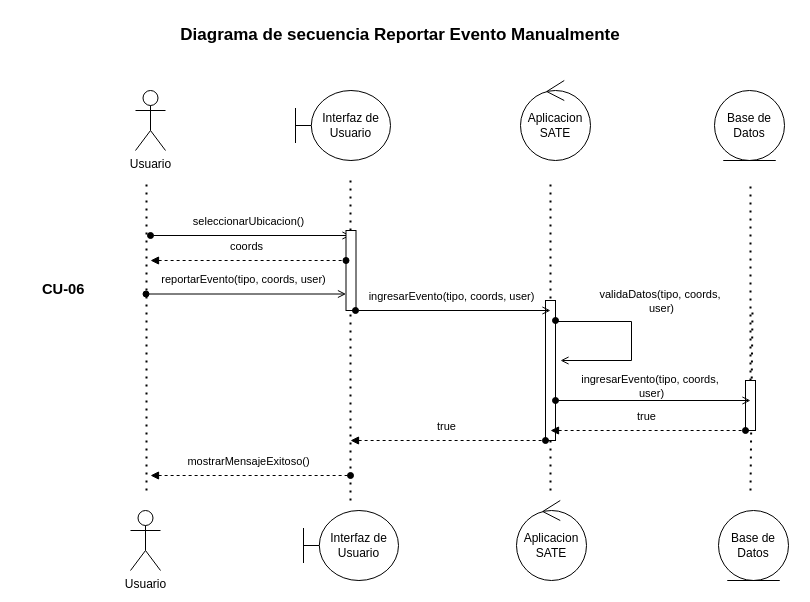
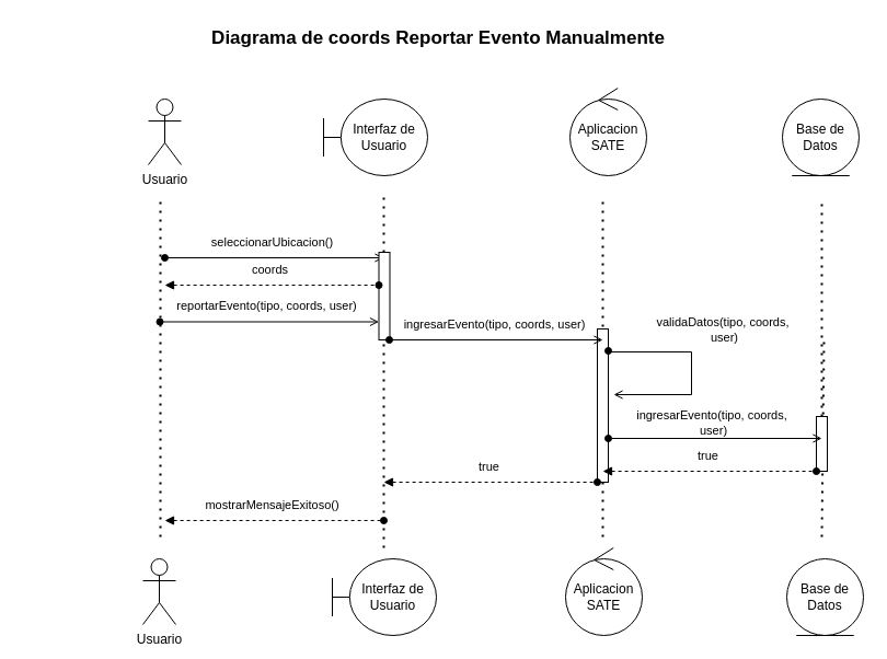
  <mxCell id="0" />
  <mxCell id="1" parent="0" />
  <mxCell id="2" value="Usuario" style="shape=umlActor;verticalLabelPosition=bottom;verticalAlign=top;html=1;" parent="1" vertex="1"><mxGeometry x="135" y="90" width="30" height="60" as="geometry" /></mxCell>
  <mxCell id="3" value="Interfaz de&lt;div&gt;Usuario&lt;/div&gt;" style="shape=umlBoundary;whiteSpace=wrap;html=1;" parent="1" vertex="1"><mxGeometry x="295" y="90" width="95" height="70" as="geometry" /></mxCell>
  <mxCell id="4" value="Aplicacion&lt;div&gt;SATE&lt;/div&gt;" style="ellipse;shape=umlControl;whiteSpace=wrap;html=1;" parent="1" vertex="1"><mxGeometry x="520" y="80" width="70" height="80" as="geometry" /></mxCell>
  <mxCell id="5" value="Base de Datos" style="ellipse;shape=umlEntity;whiteSpace=wrap;html=1;" parent="1" vertex="1"><mxGeometry x="714" y="90" width="70" height="70" as="geometry" /></mxCell>
  <mxCell id="6" value="" style="endArrow=open;html=1;rounded=0;align=center;verticalAlign=top;endFill=0;labelBackgroundColor=none;endSize=6;startArrow=oval;startFill=1;" parent="1" edge="1"><mxGeometry relative="1" as="geometry"><mxPoint x="150" y="235" as="sourcePoint" /><mxPoint x="350" y="235" as="targetPoint" /></mxGeometry></mxCell>
  <mxCell id="7" value="seleccionarUbicacion()" style="edgeLabel;html=1;align=center;verticalAlign=middle;resizable=0;points=[];" parent="6" vertex="1" connectable="0"><mxGeometry x="-0.03" y="-2" relative="1" as="geometry"><mxPoint y="-17" as="offset" /></mxGeometry></mxCell>
  <mxCell id="8" value="" style="endArrow=none;dashed=1;html=1;dashPattern=1 3;strokeWidth=2;rounded=0;" parent="1" edge="1"><mxGeometry width="50" height="50" relative="1" as="geometry"><mxPoint x="146" y="490" as="sourcePoint" /><mxPoint x="146" y="180" as="targetPoint" /></mxGeometry></mxCell>
  <mxCell id="9" value="" style="endArrow=none;dashed=1;html=1;dashPattern=1 3;strokeWidth=2;rounded=0;" parent="1" edge="1" source="30"><mxGeometry width="50" height="50" relative="1" as="geometry"><mxPoint x="350" y="500" as="sourcePoint" /><mxPoint x="350" y="180" as="targetPoint" /></mxGeometry></mxCell>
  <mxCell id="10" value="" style="endArrow=none;dashed=1;html=1;dashPattern=1 3;strokeWidth=2;rounded=0;" parent="1" edge="1"><mxGeometry width="50" height="50" relative="1" as="geometry"><mxPoint x="550" y="490" as="sourcePoint" /><mxPoint x="550" y="180" as="targetPoint" /></mxGeometry></mxCell>
  <mxCell id="11" value="" style="endArrow=oval;html=1;rounded=0;align=center;verticalAlign=top;endFill=1;labelBackgroundColor=none;endSize=6;startArrow=block;startFill=1;dashed=1;" parent="1" edge="1"><mxGeometry relative="1" as="geometry"><mxPoint x="150" y="475" as="sourcePoint" /><mxPoint x="350" y="475" as="targetPoint" /></mxGeometry></mxCell>
  <mxCell id="12" value="mostrarMensajeExitoso()" style="edgeLabel;html=1;align=center;verticalAlign=middle;resizable=0;points=[];" parent="11" vertex="1" connectable="0"><mxGeometry x="-0.03" y="-2" relative="1" as="geometry"><mxPoint y="-17" as="offset" /></mxGeometry></mxCell>
  <mxCell id="13" value="" style="endArrow=none;dashed=1;html=1;dashPattern=1 3;strokeWidth=2;rounded=0;" parent="1" source="15" edge="1"><mxGeometry width="50" height="50" relative="1" as="geometry"><mxPoint x="750" y="648" as="sourcePoint" /><mxPoint x="750" y="180" as="targetPoint" /></mxGeometry></mxCell>
  <mxCell id="14" value="" style="endArrow=none;dashed=1;html=1;dashPattern=1 3;strokeWidth=2;rounded=0;" parent="1" edge="1"><mxGeometry width="50" height="50" relative="1" as="geometry"><mxPoint x="750" y="490" as="sourcePoint" /><mxPoint x="752" y="310" as="targetPoint" /></mxGeometry></mxCell>
  <mxCell id="15" value="" style="html=1;points=[[0,0,0,0,5],[0,1,0,0,-5],[1,0,0,0,5],[1,1,0,0,-5]];perimeter=orthogonalPerimeter;outlineConnect=0;targetShapes=umlLifeline;portConstraint=eastwest;newEdgeStyle={&quot;curved&quot;:0,&quot;rounded&quot;:0};" parent="1" vertex="1"><mxGeometry x="745" y="380" width="10" height="50" as="geometry" /></mxCell>
  <mxCell id="16" value="" style="html=1;points=[[0,0,0,0,5],[0,1,0,0,-5],[1,0,0,0,5],[1,1,0,0,-5]];perimeter=orthogonalPerimeter;outlineConnect=0;targetShapes=umlLifeline;portConstraint=eastwest;newEdgeStyle={&quot;curved&quot;:0,&quot;rounded&quot;:0};" parent="1" vertex="1"><mxGeometry x="545" y="300" width="10" height="140" as="geometry" /></mxCell>
- <mxCell id="17" value="&lt;font face=&quot;Helvetica&quot; style=&quot;color: rgb(0, 0, 0);&quot;&gt;&lt;b&gt;Diagrama de secuencia&amp;nbsp;&lt;/b&gt;&lt;/font&gt;&lt;b&gt;Reportar Evento Manualmente&lt;/b&gt;" style="text;html=1;align=center;verticalAlign=middle;whiteSpace=wrap;rounded=0;fontSize=17;labelBackgroundColor=none;" parent="1" vertex="1"><mxGeometry x="20" y="20" width="760" height="30" as="geometry" /></mxCell>
- <mxCell id="18" value="&lt;span style=&quot;font-size:11pt;font-family:Calibri,sans-serif;color:#000000;background-color:transparent;font-weight:700;font-style:normal;font-variant:normal;text-decoration:none;vertical-align:baseline;white-space:pre;white-space:pre-wrap;&quot; id=&quot;docs-internal-guid-798fa533-7fff-13b6-7e76-6c3bec179e6d&quot;&gt;CU-06&lt;/span&gt;" style="text;whiteSpace=wrap;html=1;" parent="1" vertex="1"><mxGeometry x="40" y="274" width="70" height="40" as="geometry" /></mxCell>
+ <mxCell id="17" value="&lt;font face=&quot;Helvetica&quot; style=&quot;color: rgb(0, 0, 0);&quot;&gt;&lt;b&gt;Diagrama de coords&amp;nbsp;&lt;/b&gt;&lt;/font&gt;&lt;b&gt;Reportar Evento Manualmente&lt;/b&gt;" style="text;html=1;align=center;verticalAlign=middle;whiteSpace=wrap;rounded=0;fontSize=17;labelBackgroundColor=none;" parent="1" vertex="1"><mxGeometry x="20" y="20" width="760" height="30" as="geometry" /></mxCell>
  <mxCell id="19" value="Usuario" style="shape=umlActor;verticalLabelPosition=bottom;verticalAlign=top;html=1;" vertex="1" parent="1"><mxGeometry x="130" y="510" width="30" height="60" as="geometry" /></mxCell>
  <mxCell id="20" value="Interfaz de&lt;div&gt;Usuario&lt;/div&gt;" style="shape=umlBoundary;whiteSpace=wrap;html=1;" vertex="1" parent="1"><mxGeometry x="303" y="510" width="95" height="70" as="geometry" /></mxCell>
  <mxCell id="21" value="Aplicacion&lt;div&gt;SATE&lt;/div&gt;" style="ellipse;shape=umlControl;whiteSpace=wrap;html=1;" vertex="1" parent="1"><mxGeometry x="516" y="500" width="70" height="80" as="geometry" /></mxCell>
  <mxCell id="22" value="Base de Datos" style="ellipse;shape=umlEntity;whiteSpace=wrap;html=1;" vertex="1" parent="1"><mxGeometry x="718" y="510" width="70" height="70" as="geometry" /></mxCell>
  <mxCell id="23" value="" style="endArrow=open;html=1;rounded=0;align=center;verticalAlign=top;endFill=0;labelBackgroundColor=none;endSize=6;startArrow=oval;startFill=1;edgeStyle=orthogonalEdgeStyle;" edge="1" parent="1"><mxGeometry relative="1" as="geometry"><mxPoint x="555" y="320" as="sourcePoint" /><mxPoint x="560" y="360" as="targetPoint" /><Array as="points"><mxPoint x="555" y="321" /><mxPoint x="631" y="321" /></Array></mxGeometry></mxCell>
  <mxCell id="24" value="validaDatos(tipo, coords,&amp;nbsp;&lt;div&gt;user)&lt;/div&gt;" style="edgeLabel;html=1;align=center;verticalAlign=middle;resizable=0;points=[];" vertex="1" connectable="0" parent="23"><mxGeometry x="-0.03" y="-2" relative="1" as="geometry"><mxPoint x="31" y="-35" as="offset" /></mxGeometry></mxCell>
  <mxCell id="25" value="" style="endArrow=oval;html=1;rounded=0;align=center;verticalAlign=top;endFill=1;labelBackgroundColor=none;endSize=6;startArrow=block;startFill=1;dashed=1;" edge="1" parent="1"><mxGeometry relative="1" as="geometry"><mxPoint x="550" y="430" as="sourcePoint" /><mxPoint x="745" y="430" as="targetPoint" /></mxGeometry></mxCell>
  <mxCell id="26" value="true" style="edgeLabel;html=1;align=center;verticalAlign=middle;resizable=0;points=[];" vertex="1" connectable="0" parent="25"><mxGeometry x="-0.03" y="-2" relative="1" as="geometry"><mxPoint y="-17" as="offset" /></mxGeometry></mxCell>
  <mxCell id="27" value="" style="endArrow=open;html=1;rounded=0;align=center;verticalAlign=top;endFill=0;labelBackgroundColor=none;endSize=6;startArrow=oval;startFill=1;" edge="1" parent="1"><mxGeometry relative="1" as="geometry"><mxPoint x="555" y="400" as="sourcePoint" /><mxPoint x="750" y="400" as="targetPoint" /></mxGeometry></mxCell>
  <mxCell id="28" value="ingresarEvento(tipo, coords,&amp;nbsp;&lt;br&gt;&lt;span style=&quot;background-color: light-dark(#ffffff, var(--ge-dark-color, #121212)); color: light-dark(rgb(0, 0, 0), rgb(255, 255, 255));&quot;&gt;user&lt;/span&gt;)" style="edgeLabel;html=1;align=center;verticalAlign=middle;resizable=0;points=[];" vertex="1" connectable="0" parent="27"><mxGeometry x="-0.03" y="-2" relative="1" as="geometry"><mxPoint y="-17" as="offset" /></mxGeometry></mxCell>
  <mxCell id="29" value="" style="endArrow=none;dashed=1;html=1;dashPattern=1 3;strokeWidth=2;rounded=0;" edge="1" parent="1" target="30"><mxGeometry width="50" height="50" relative="1" as="geometry"><mxPoint x="350" y="500" as="sourcePoint" /><mxPoint x="350" y="180" as="targetPoint" /></mxGeometry></mxCell>
  <mxCell id="30" value="" style="html=1;points=[[0,0,0,0,5],[0,1,0,0,-5],[1,0,0,0,5],[1,1,0,0,-5]];perimeter=orthogonalPerimeter;outlineConnect=0;targetShapes=umlLifeline;portConstraint=eastwest;newEdgeStyle={&quot;curved&quot;:0,&quot;rounded&quot;:0};" vertex="1" parent="1"><mxGeometry x="345.5" y="230" width="10" height="80" as="geometry" /></mxCell>
  <mxCell id="31" value="" style="endArrow=open;html=1;rounded=0;align=center;verticalAlign=top;endFill=0;labelBackgroundColor=none;endSize=6;startArrow=oval;startFill=1;" edge="1" parent="1"><mxGeometry relative="1" as="geometry"><mxPoint x="355" y="310" as="sourcePoint" /><mxPoint x="550" y="310" as="targetPoint" /></mxGeometry></mxCell>
  <mxCell id="32" value="ingresarEvento(tipo, coords, user)" style="edgeLabel;html=1;align=center;verticalAlign=middle;resizable=0;points=[];" vertex="1" connectable="0" parent="31"><mxGeometry x="-0.03" y="-2" relative="1" as="geometry"><mxPoint y="-17" as="offset" /></mxGeometry></mxCell>
  <mxCell id="33" value="" style="endArrow=oval;html=1;rounded=0;align=center;verticalAlign=top;endFill=1;labelBackgroundColor=none;endSize=6;startArrow=block;startFill=1;dashed=1;" edge="1" parent="1"><mxGeometry relative="1" as="geometry"><mxPoint x="150" y="260" as="sourcePoint" /><mxPoint x="345.5" y="260" as="targetPoint" /></mxGeometry></mxCell>
  <mxCell id="34" value="coords" style="edgeLabel;html=1;align=center;verticalAlign=middle;resizable=0;points=[];" vertex="1" connectable="0" parent="33"><mxGeometry x="-0.03" y="-2" relative="1" as="geometry"><mxPoint y="-17" as="offset" /></mxGeometry></mxCell>
  <mxCell id="35" value="" style="endArrow=open;html=1;rounded=0;align=center;verticalAlign=top;endFill=0;labelBackgroundColor=none;endSize=6;startArrow=oval;startFill=1;" edge="1" parent="1"><mxGeometry relative="1" as="geometry"><mxPoint x="145.5" y="293.5" as="sourcePoint" /><mxPoint x="345.5" y="293.5" as="targetPoint" /></mxGeometry></mxCell>
  <mxCell id="36" value="reportarEvento(tipo, coords, user)" style="edgeLabel;html=1;align=center;verticalAlign=middle;resizable=0;points=[];" vertex="1" connectable="0" parent="35"><mxGeometry x="-0.03" y="-2" relative="1" as="geometry"><mxPoint y="-17" as="offset" /></mxGeometry></mxCell>
  <mxCell id="37" value="" style="endArrow=oval;html=1;rounded=0;align=center;verticalAlign=top;endFill=1;labelBackgroundColor=none;endSize=6;startArrow=block;startFill=1;dashed=1;" edge="1" parent="1"><mxGeometry relative="1" as="geometry"><mxPoint x="350" y="440" as="sourcePoint" /><mxPoint x="545" y="440" as="targetPoint" /></mxGeometry></mxCell>
  <mxCell id="38" value="true" style="edgeLabel;html=1;align=center;verticalAlign=middle;resizable=0;points=[];" vertex="1" connectable="0" parent="37"><mxGeometry x="-0.03" y="-2" relative="1" as="geometry"><mxPoint y="-17" as="offset" /></mxGeometry></mxCell>
